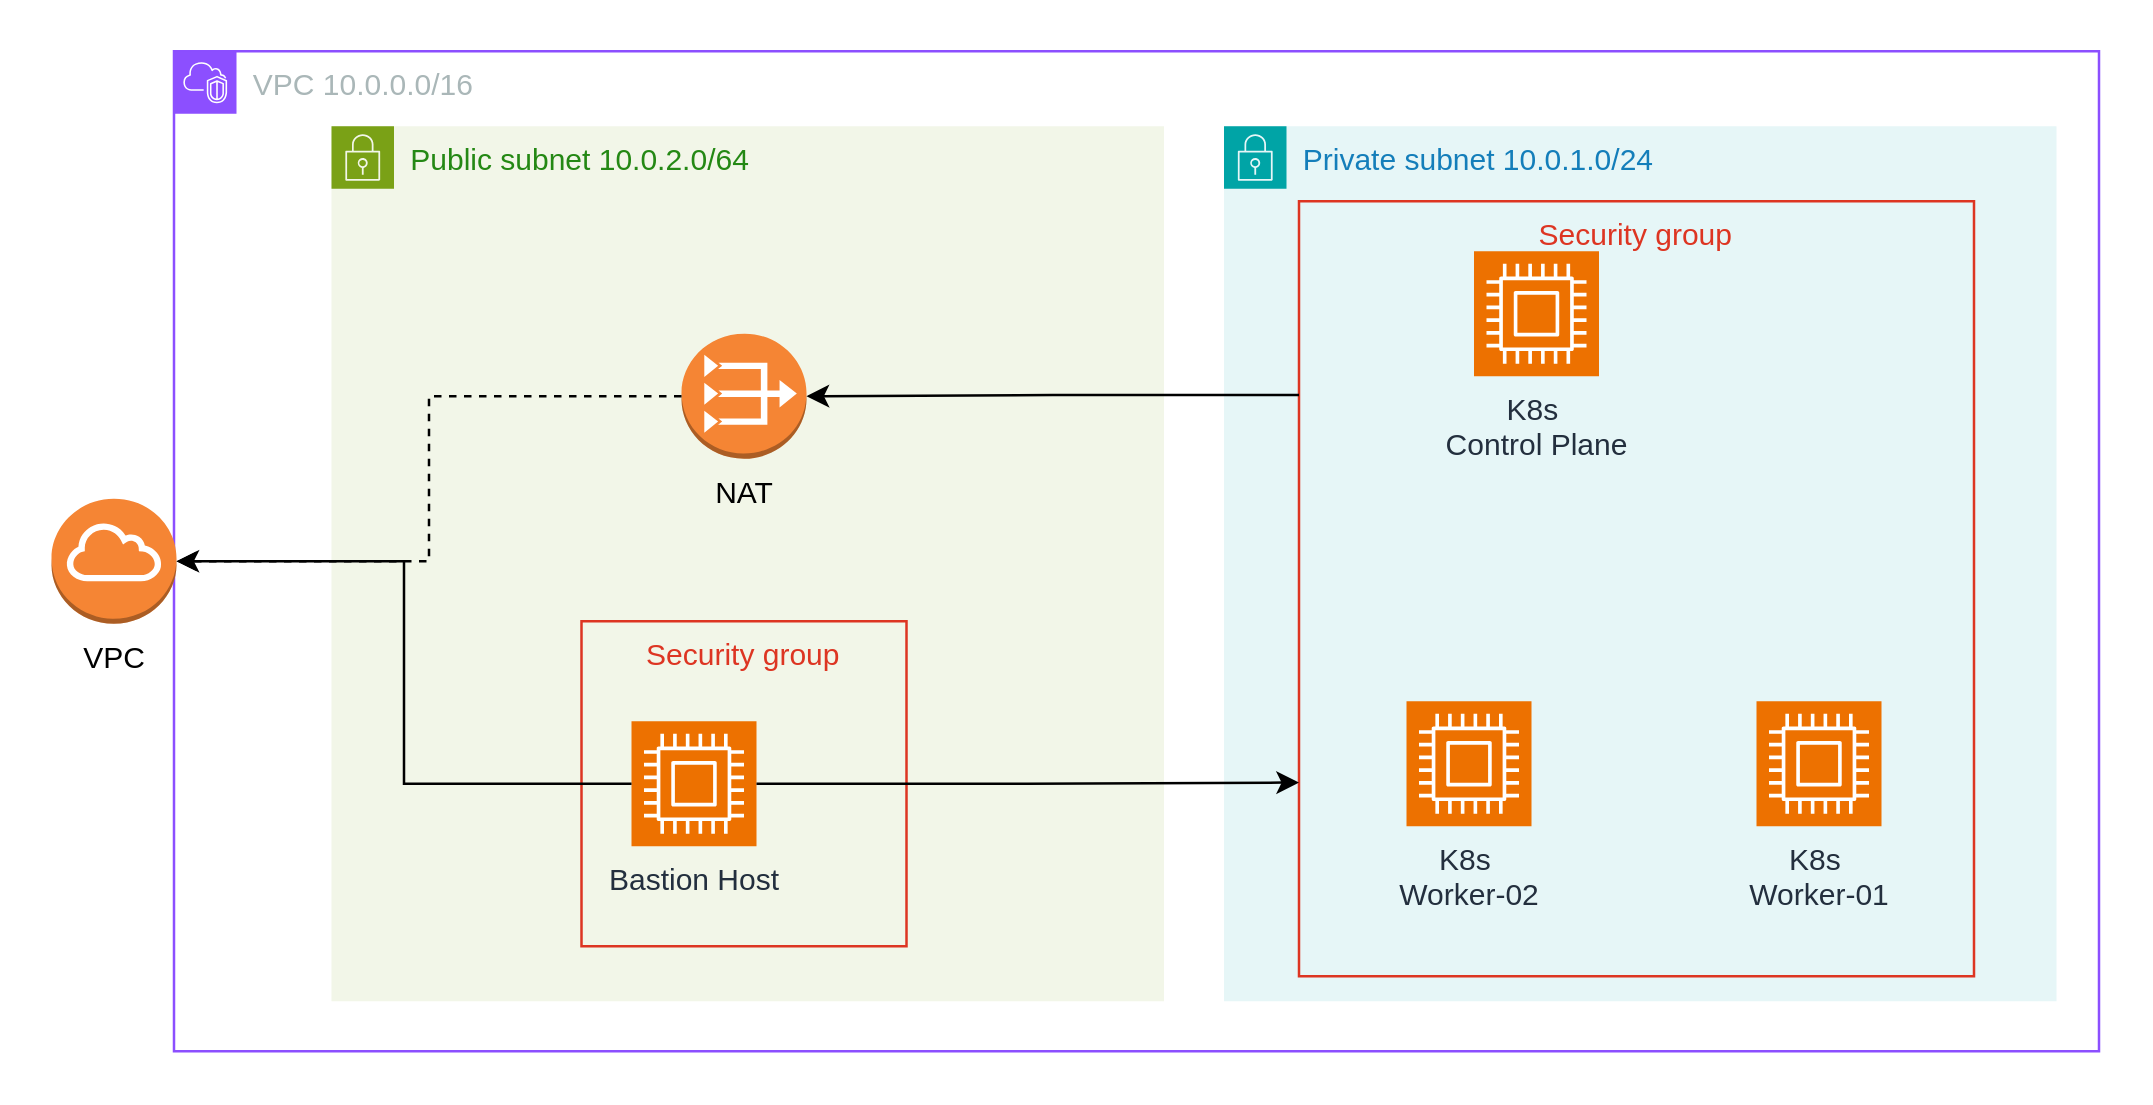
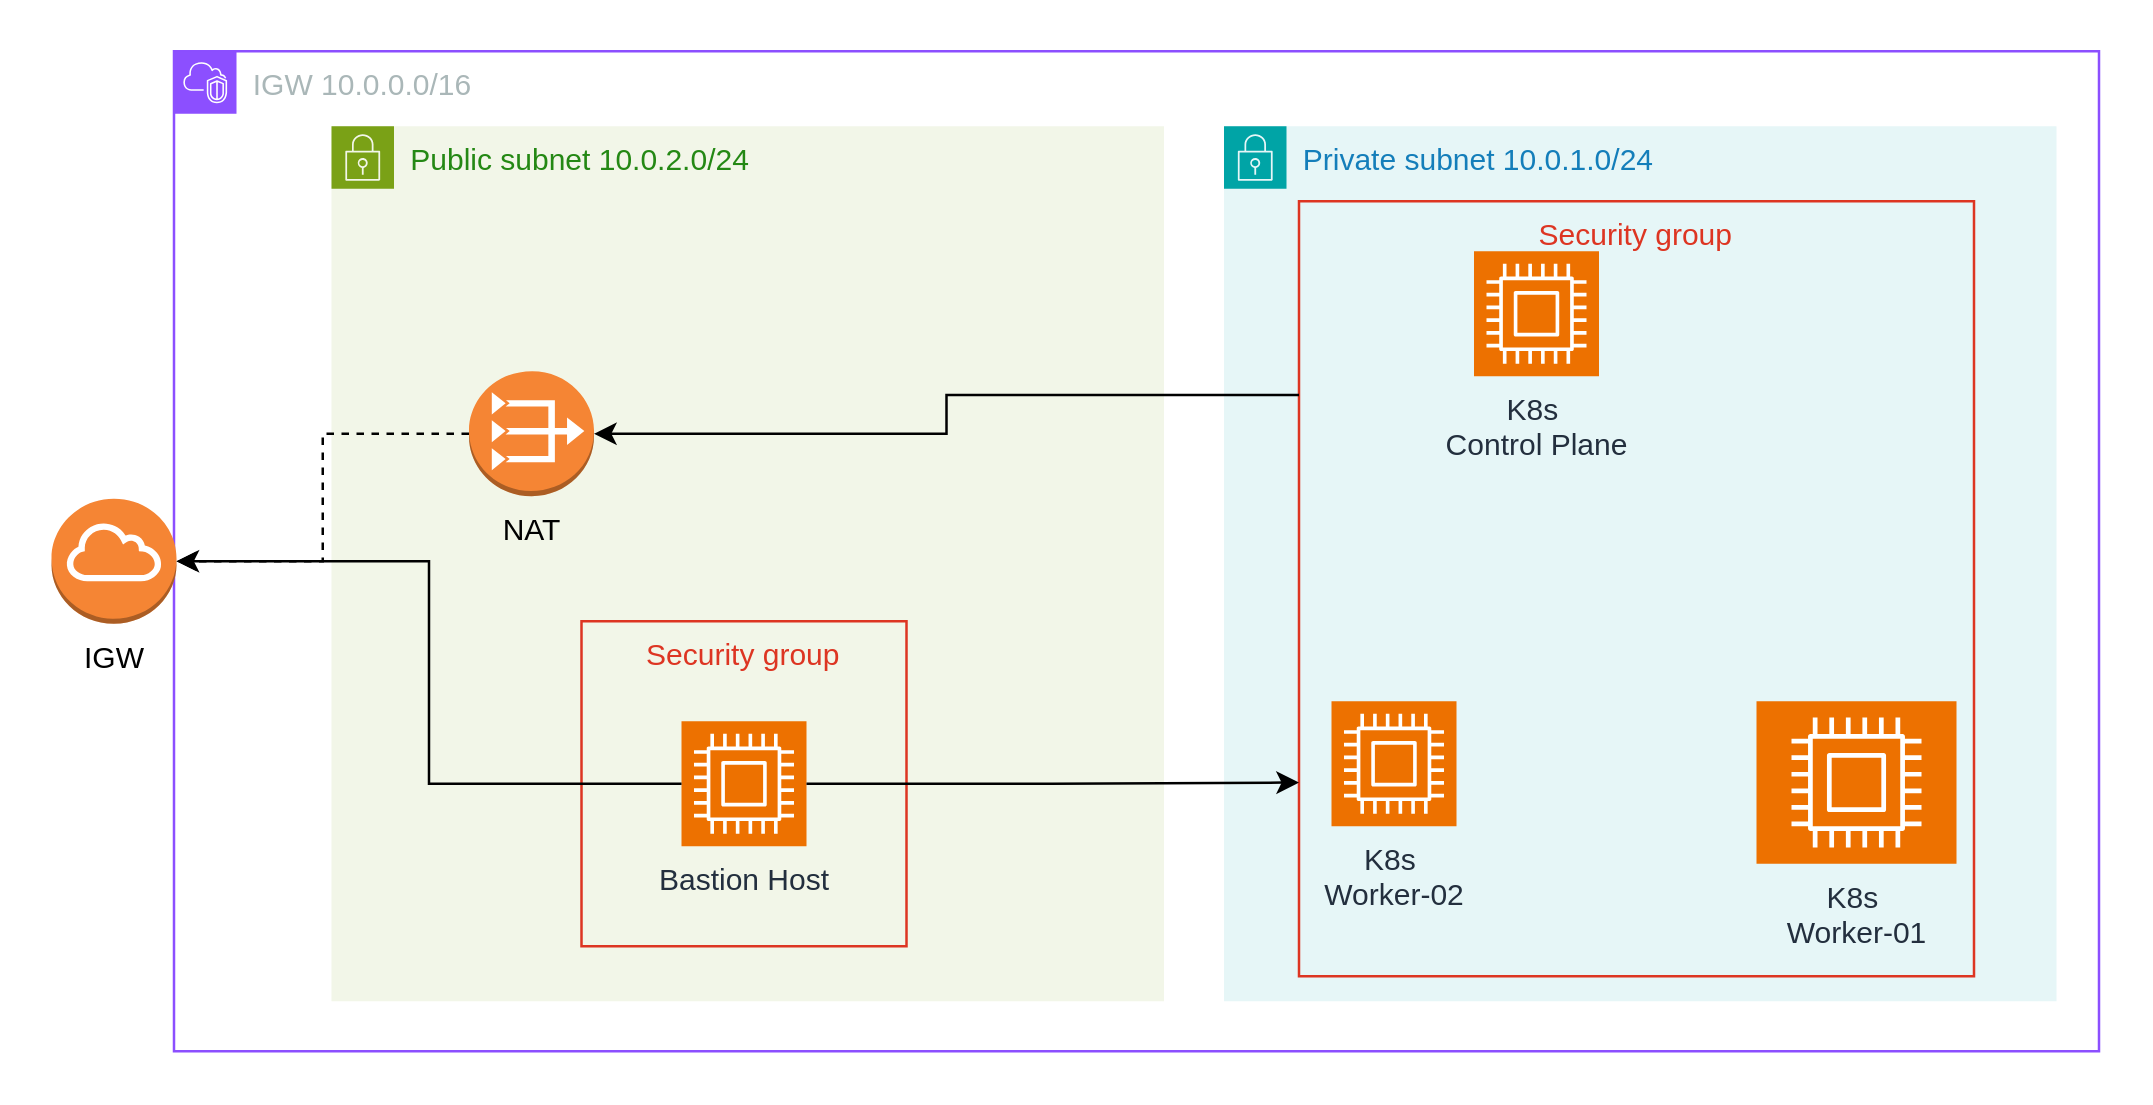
  <mxCell id="0" />
  <mxCell id="1" parent="0" />
- <mxCell id="2" value="VPC 10.0.0.0/16" style="points=[[0,0],[0.25,0],[0.5,0],[0.75,0],[1,0],[1,0.25],[1,0.5],[1,0.75],[1,1],[0.75,1],[0.5,1],[0.25,1],[0,1],[0,0.75],[0,0.5],[0,0.25]];outlineConnect=0;gradientColor=none;html=1;whiteSpace=wrap;fontSize=12;fontStyle=0;container=1;pointerEvents=0;collapsible=0;recursiveResize=0;shape=mxgraph.aws4.group;grIcon=mxgraph.aws4.group_vpc2;strokeColor=#8C4FFF;fillColor=none;verticalAlign=top;align=left;spacingLeft=30;fontColor=#AAB7B8;dashed=0;" parent="1" vertex="1"><mxGeometry x="69" y="20" width="770" height="400" as="geometry" /></mxCell>
+ <mxCell id="2" value="IGW 10.0.0.0/16" style="points=[[0,0],[0.25,0],[0.5,0],[0.75,0],[1,0],[1,0.25],[1,0.5],[1,0.75],[1,1],[0.75,1],[0.5,1],[0.25,1],[0,1],[0,0.75],[0,0.5],[0,0.25]];outlineConnect=0;gradientColor=none;html=1;whiteSpace=wrap;fontSize=12;fontStyle=0;container=1;pointerEvents=0;collapsible=0;recursiveResize=0;shape=mxgraph.aws4.group;grIcon=mxgraph.aws4.group_vpc2;strokeColor=#8C4FFF;fillColor=none;verticalAlign=top;align=left;spacingLeft=30;fontColor=#AAB7B8;dashed=0;" parent="1" vertex="1"><mxGeometry x="69" y="20" width="770" height="400" as="geometry" /></mxCell>
  <mxCell id="3" value="Private subnet 10.0.1.0/24" style="points=[[0,0],[0.25,0],[0.5,0],[0.75,0],[1,0],[1,0.25],[1,0.5],[1,0.75],[1,1],[0.75,1],[0.5,1],[0.25,1],[0,1],[0,0.75],[0,0.5],[0,0.25]];outlineConnect=0;gradientColor=none;html=1;whiteSpace=wrap;fontSize=12;fontStyle=0;container=1;pointerEvents=0;collapsible=0;recursiveResize=0;shape=mxgraph.aws4.group;grIcon=mxgraph.aws4.group_security_group;grStroke=0;strokeColor=#00A4A6;fillColor=#E6F6F7;verticalAlign=top;align=left;spacingLeft=30;fontColor=#147EBA;dashed=0;" parent="2" vertex="1"><mxGeometry x="420" y="30" width="333" height="350" as="geometry" /></mxCell>
  <mxCell id="4" value="Security group" style="fillColor=none;strokeColor=#DD3522;verticalAlign=top;fontStyle=0;fontColor=#DD3522;whiteSpace=wrap;html=1;" parent="3" vertex="1"><mxGeometry x="30" y="30" width="270" height="310" as="geometry" /></mxCell>
  <mxCell id="5" value="K8s&amp;nbsp;&lt;div&gt;Control Plane&lt;/div&gt;" style="sketch=0;points=[[0,0,0],[0.25,0,0],[0.5,0,0],[0.75,0,0],[1,0,0],[0,1,0],[0.25,1,0],[0.5,1,0],[0.75,1,0],[1,1,0],[0,0.25,0],[0,0.5,0],[0,0.75,0],[1,0.25,0],[1,0.5,0],[1,0.75,0]];outlineConnect=0;fontColor=#232F3E;fillColor=#ED7100;strokeColor=#ffffff;dashed=0;verticalLabelPosition=bottom;verticalAlign=top;align=center;html=1;fontSize=12;fontStyle=0;aspect=fixed;shape=mxgraph.aws4.resourceIcon;resIcon=mxgraph.aws4.compute;" parent="3" vertex="1"><mxGeometry x="100" y="50" width="50" height="50" as="geometry" /></mxCell>
- <mxCell id="6" value="K8s&amp;nbsp;&lt;div&gt;Worker-01&lt;/div&gt;" style="sketch=0;points=[[0,0,0],[0.25,0,0],[0.5,0,0],[0.75,0,0],[1,0,0],[0,1,0],[0.25,1,0],[0.5,1,0],[0.75,1,0],[1,1,0],[0,0.25,0],[0,0.5,0],[0,0.75,0],[1,0.25,0],[1,0.5,0],[1,0.75,0]];outlineConnect=0;fontColor=#232F3E;fillColor=#ED7100;strokeColor=#ffffff;dashed=0;verticalLabelPosition=bottom;verticalAlign=top;align=center;html=1;fontSize=12;fontStyle=0;aspect=fixed;shape=mxgraph.aws4.resourceIcon;resIcon=mxgraph.aws4.compute;" parent="3" vertex="1"><mxGeometry x="213" y="230" width="50" height="50" as="geometry" /></mxCell>
- <mxCell id="7" value="K8s&amp;nbsp;&lt;div&gt;Worker-02&lt;/div&gt;" style="sketch=0;points=[[0,0,0],[0.25,0,0],[0.5,0,0],[0.75,0,0],[1,0,0],[0,1,0],[0.25,1,0],[0.5,1,0],[0.75,1,0],[1,1,0],[0,0.25,0],[0,0.5,0],[0,0.75,0],[1,0.25,0],[1,0.5,0],[1,0.75,0]];outlineConnect=0;fontColor=#232F3E;fillColor=#ED7100;strokeColor=#ffffff;dashed=0;verticalLabelPosition=bottom;verticalAlign=top;align=center;html=1;fontSize=12;fontStyle=0;aspect=fixed;shape=mxgraph.aws4.resourceIcon;resIcon=mxgraph.aws4.compute;" parent="3" vertex="1"><mxGeometry x="73" y="230" width="50" height="50" as="geometry" /></mxCell>
- <mxCell id="8" value="Public subnet 10.0.2.0/64" style="points=[[0,0],[0.25,0],[0.5,0],[0.75,0],[1,0],[1,0.25],[1,0.5],[1,0.75],[1,1],[0.75,1],[0.5,1],[0.25,1],[0,1],[0,0.75],[0,0.5],[0,0.25]];outlineConnect=0;gradientColor=none;html=1;whiteSpace=wrap;fontSize=12;fontStyle=0;container=1;pointerEvents=0;collapsible=0;recursiveResize=0;shape=mxgraph.aws4.group;grIcon=mxgraph.aws4.group_security_group;grStroke=0;strokeColor=#7AA116;fillColor=#F2F6E8;verticalAlign=top;align=left;spacingLeft=30;fontColor=#248814;dashed=0;" parent="2" vertex="1"><mxGeometry x="63" y="30" width="333" height="350" as="geometry" /></mxCell>
- <mxCell id="9" value="Bastion Host" style="sketch=0;points=[[0,0,0],[0.25,0,0],[0.5,0,0],[0.75,0,0],[1,0,0],[0,1,0],[0.25,1,0],[0.5,1,0],[0.75,1,0],[1,1,0],[0,0.25,0],[0,0.5,0],[0,0.75,0],[1,0.25,0],[1,0.5,0],[1,0.75,0]];outlineConnect=0;fontColor=#232F3E;fillColor=#ED7100;strokeColor=#ffffff;dashed=0;verticalLabelPosition=bottom;verticalAlign=top;align=center;html=1;fontSize=12;fontStyle=0;aspect=fixed;shape=mxgraph.aws4.resourceIcon;resIcon=mxgraph.aws4.compute;" parent="8" vertex="1"><mxGeometry x="120" y="238" width="50" height="50" as="geometry" /></mxCell>
- <mxCell id="10" value="NAT" style="outlineConnect=0;dashed=0;verticalLabelPosition=bottom;verticalAlign=top;align=center;html=1;shape=mxgraph.aws3.vpc_nat_gateway;fillColor=#F58534;gradientColor=none;" parent="8" vertex="1"><mxGeometry x="140" y="83" width="50" height="50" as="geometry" /></mxCell>
+ <mxCell id="6" value="K8s&amp;nbsp;&lt;div&gt;Worker-01&lt;/div&gt;" style="sketch=0;points=[[0,0,0],[0.25,0,0],[0.5,0,0],[0.75,0,0],[1,0,0],[0,1,0],[0.25,1,0],[0.5,1,0],[0.75,1,0],[1,1,0],[0,0.25,0],[0,0.5,0],[0,0.75,0],[1,0.25,0],[1,0.5,0],[1,0.75,0]];outlineConnect=0;fontColor=#232F3E;fillColor=#ED7100;strokeColor=#ffffff;dashed=0;verticalLabelPosition=bottom;verticalAlign=top;align=center;html=1;fontSize=12;fontStyle=0;aspect=fixed;shape=mxgraph.aws4.resourceIcon;resIcon=mxgraph.aws4.compute;" parent="3" vertex="1"><mxGeometry x="213" y="230" width="80" height="65" as="geometry" /></mxCell>
+ <mxCell id="7" value="K8s&amp;nbsp;&lt;div&gt;Worker-02&lt;/div&gt;" style="sketch=0;points=[[0,0,0],[0.25,0,0],[0.5,0,0],[0.75,0,0],[1,0,0],[0,1,0],[0.25,1,0],[0.5,1,0],[0.75,1,0],[1,1,0],[0,0.25,0],[0,0.5,0],[0,0.75,0],[1,0.25,0],[1,0.5,0],[1,0.75,0]];outlineConnect=0;fontColor=#232F3E;fillColor=#ED7100;strokeColor=#ffffff;dashed=0;verticalLabelPosition=bottom;verticalAlign=top;align=center;html=1;fontSize=12;fontStyle=0;aspect=fixed;shape=mxgraph.aws4.resourceIcon;resIcon=mxgraph.aws4.compute;" parent="3" vertex="1"><mxGeometry x="43" y="230" width="50" height="50" as="geometry" /></mxCell>
+ <mxCell id="8" value="Public subnet 10.0.2.0/24" style="points=[[0,0],[0.25,0],[0.5,0],[0.75,0],[1,0],[1,0.25],[1,0.5],[1,0.75],[1,1],[0.75,1],[0.5,1],[0.25,1],[0,1],[0,0.75],[0,0.5],[0,0.25]];outlineConnect=0;gradientColor=none;html=1;whiteSpace=wrap;fontSize=12;fontStyle=0;container=1;pointerEvents=0;collapsible=0;recursiveResize=0;shape=mxgraph.aws4.group;grIcon=mxgraph.aws4.group_security_group;grStroke=0;strokeColor=#7AA116;fillColor=#F2F6E8;verticalAlign=top;align=left;spacingLeft=30;fontColor=#248814;dashed=0;" parent="2" vertex="1"><mxGeometry x="63" y="30" width="333" height="350" as="geometry" /></mxCell>
+ <mxCell id="9" value="Bastion Host" style="sketch=0;points=[[0,0,0],[0.25,0,0],[0.5,0,0],[0.75,0,0],[1,0,0],[0,1,0],[0.25,1,0],[0.5,1,0],[0.75,1,0],[1,1,0],[0,0.25,0],[0,0.5,0],[0,0.75,0],[1,0.25,0],[1,0.5,0],[1,0.75,0]];outlineConnect=0;fontColor=#232F3E;fillColor=#ED7100;strokeColor=#ffffff;dashed=0;verticalLabelPosition=bottom;verticalAlign=top;align=center;html=1;fontSize=12;fontStyle=0;aspect=fixed;shape=mxgraph.aws4.resourceIcon;resIcon=mxgraph.aws4.compute;" parent="8" vertex="1"><mxGeometry x="140" y="238" width="50" height="50" as="geometry" /></mxCell>
+ <mxCell id="10" value="NAT" style="outlineConnect=0;dashed=0;verticalLabelPosition=bottom;verticalAlign=top;align=center;html=1;shape=mxgraph.aws3.vpc_nat_gateway;fillColor=#F58534;gradientColor=none;" parent="8" vertex="1"><mxGeometry x="55" y="98" width="50" height="50" as="geometry" /></mxCell>
  <mxCell id="11" value="Security group" style="fillColor=none;strokeColor=#DD3522;verticalAlign=top;fontStyle=0;fontColor=#DD3522;whiteSpace=wrap;html=1;" vertex="1" parent="8"><mxGeometry x="100" y="198" width="130" height="130" as="geometry" /></mxCell>
  <mxCell id="12" style="edgeStyle=orthogonalEdgeStyle;rounded=0;orthogonalLoop=1;jettySize=auto;html=1;exitX=0;exitY=0.25;exitDx=0;exitDy=0;entryX=1;entryY=0.5;entryDx=0;entryDy=0;entryPerimeter=0;" parent="2" source="4" target="10" edge="1"><mxGeometry relative="1" as="geometry" /></mxCell>
  <mxCell id="13" style="edgeStyle=orthogonalEdgeStyle;rounded=0;orthogonalLoop=1;jettySize=auto;html=1;entryX=0;entryY=0.75;entryDx=0;entryDy=0;" parent="2" source="9" target="4" edge="1"><mxGeometry relative="1" as="geometry" /></mxCell>
- <mxCell id="14" value="VPC" style="outlineConnect=0;dashed=0;verticalLabelPosition=bottom;verticalAlign=top;align=center;html=1;shape=mxgraph.aws3.internet_gateway;fillColor=#F58534;gradientColor=none;" parent="1" vertex="1"><mxGeometry x="20" y="199" width="50" height="50" as="geometry" /></mxCell>
+ <mxCell id="14" value="IGW" style="outlineConnect=0;dashed=0;verticalLabelPosition=bottom;verticalAlign=top;align=center;html=1;shape=mxgraph.aws3.internet_gateway;fillColor=#F58534;gradientColor=none;" parent="1" vertex="1"><mxGeometry x="20" y="199" width="50" height="50" as="geometry" /></mxCell>
  <mxCell id="15" style="edgeStyle=orthogonalEdgeStyle;rounded=0;orthogonalLoop=1;jettySize=auto;html=1;entryX=1;entryY=0.5;entryDx=0;entryDy=0;entryPerimeter=0;dashed=1;" parent="1" source="10" target="14" edge="1"><mxGeometry relative="1" as="geometry" /></mxCell>
  <mxCell id="16" style="edgeStyle=orthogonalEdgeStyle;rounded=0;orthogonalLoop=1;jettySize=auto;html=1;entryX=1;entryY=0.5;entryDx=0;entryDy=0;entryPerimeter=0;endArrow=open;" parent="1" source="9" target="14" edge="1"><mxGeometry relative="1" as="geometry" /></mxCell>
